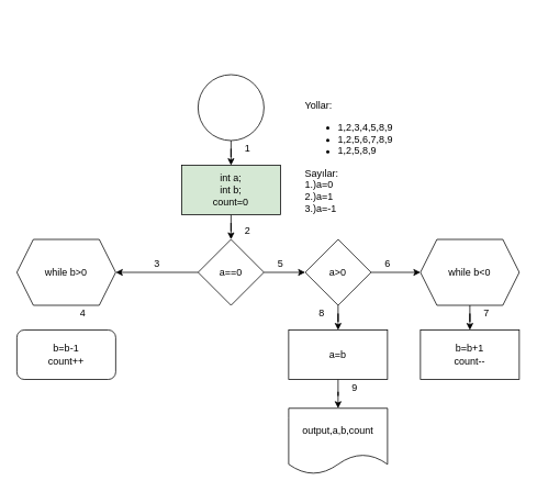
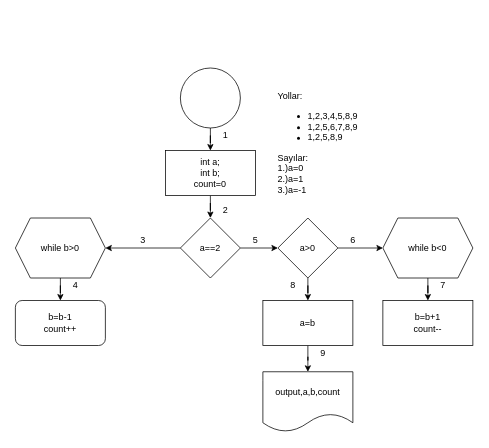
  <mxCell id="0" />
  <mxCell id="1" parent="0" />
  <mxCell id="2" value="" style="edgeStyle=orthogonalEdgeStyle;rounded=0;orthogonalLoop=1;jettySize=auto;html=1;" edge="1" parent="1" source="3" target="5"><mxGeometry relative="1" as="geometry" /></mxCell>
  <mxCell id="3" value="" style="ellipse;whiteSpace=wrap;html=1;aspect=fixed;" vertex="1" parent="1"><mxGeometry x="240" y="90" width="80" height="80" as="geometry" /></mxCell>
  <mxCell id="4" value="" style="edgeStyle=orthogonalEdgeStyle;rounded=0;orthogonalLoop=1;jettySize=auto;html=1;" edge="1" parent="1" source="5" target="8"><mxGeometry relative="1" as="geometry" /></mxCell>
- <mxCell id="5" value="int a;&lt;br&gt;int b;&lt;br&gt;count=0" style="whiteSpace=wrap;html=1;fillColor=#d5e8d4;" vertex="1" parent="1"><mxGeometry x="220" y="200" width="120" height="60" as="geometry" /></mxCell>
+ <mxCell id="5" value="int a;&lt;br&gt;int b;&lt;br&gt;count=0" style="whiteSpace=wrap;html=1;" vertex="1" parent="1"><mxGeometry x="220" y="200" width="120" height="60" as="geometry" /></mxCell>
  <mxCell id="6" value="" style="edgeStyle=orthogonalEdgeStyle;rounded=0;orthogonalLoop=1;jettySize=auto;html=1;" edge="1" parent="1" source="8" target="10"><mxGeometry relative="1" as="geometry" /></mxCell>
  <mxCell id="7" value="" style="edgeStyle=orthogonalEdgeStyle;rounded=0;orthogonalLoop=1;jettySize=auto;html=1;" edge="1" parent="1" source="8" target="14"><mxGeometry relative="1" as="geometry" /></mxCell>
- <mxCell id="8" value="a==0" style="rhombus;whiteSpace=wrap;html=1;" vertex="1" parent="1"><mxGeometry x="240" y="290" width="80" height="80" as="geometry" /></mxCell>
+ <mxCell id="8" value="a==2" style="rhombus;whiteSpace=wrap;html=1;" vertex="1" parent="1"><mxGeometry x="240" y="290" width="80" height="80" as="geometry" /></mxCell>
+ <mxCell id="9" value="" style="edgeStyle=orthogonalEdgeStyle;rounded=0;orthogonalLoop=1;jettySize=auto;html=1;" edge="1" parent="1" source="10" target="11"><mxGeometry relative="1" as="geometry" /></mxCell>
  <mxCell id="10" value="while b&amp;gt;0" style="shape=hexagon;perimeter=hexagonPerimeter2;whiteSpace=wrap;html=1;fixedSize=1;" vertex="1" parent="1"><mxGeometry x="20" y="290" width="120" height="80" as="geometry" /></mxCell>
  <mxCell id="11" value="b=b-1&lt;br&gt;count++" style="whiteSpace=wrap;html=1;rounded=1;" vertex="1" parent="1"><mxGeometry x="20" y="400" width="120" height="60" as="geometry" /></mxCell>
  <mxCell id="12" value="" style="edgeStyle=orthogonalEdgeStyle;rounded=0;orthogonalLoop=1;jettySize=auto;html=1;" edge="1" parent="1" source="14" target="16"><mxGeometry relative="1" as="geometry" /></mxCell>
  <mxCell id="13" value="" style="edgeStyle=orthogonalEdgeStyle;rounded=0;orthogonalLoop=1;jettySize=auto;html=1;" edge="1" parent="1" source="14" target="19"><mxGeometry relative="1" as="geometry" /></mxCell>
  <mxCell id="14" value="a&amp;gt;0" style="rhombus;whiteSpace=wrap;html=1;" vertex="1" parent="1"><mxGeometry x="370" y="290" width="80" height="80" as="geometry" /></mxCell>
  <mxCell id="15" value="" style="edgeStyle=orthogonalEdgeStyle;rounded=0;orthogonalLoop=1;jettySize=auto;html=1;" edge="1" parent="1" source="16" target="17"><mxGeometry relative="1" as="geometry" /></mxCell>
  <mxCell id="16" value="while b&amp;lt;0" style="shape=hexagon;perimeter=hexagonPerimeter2;whiteSpace=wrap;html=1;fixedSize=1;" vertex="1" parent="1"><mxGeometry x="510" y="290" width="120" height="80" as="geometry" /></mxCell>
  <mxCell id="17" value="b=b+1&lt;br&gt;count--" style="whiteSpace=wrap;html=1;" vertex="1" parent="1"><mxGeometry x="510" y="400" width="120" height="60" as="geometry" /></mxCell>
  <mxCell id="18" value="" style="edgeStyle=orthogonalEdgeStyle;rounded=0;orthogonalLoop=1;jettySize=auto;html=1;" edge="1" parent="1" source="19" target="20"><mxGeometry relative="1" as="geometry" /></mxCell>
  <mxCell id="19" value="a=b" style="whiteSpace=wrap;html=1;" vertex="1" parent="1"><mxGeometry x="350" y="400" width="120" height="60" as="geometry" /></mxCell>
  <mxCell id="20" value="output,a,b,count" style="shape=document;whiteSpace=wrap;html=1;boundedLbl=1;" vertex="1" parent="1"><mxGeometry x="350" y="495" width="120" height="80" as="geometry" /></mxCell>
  <mxCell id="21" value="1" style="text;html=1;resizable=0;autosize=1;align=center;verticalAlign=middle;points=[];fillColor=none;strokeColor=none;rounded=0;" vertex="1" parent="1"><mxGeometry x="290" y="170" width="20" height="20" as="geometry" /></mxCell>
  <mxCell id="22" value="2" style="text;html=1;resizable=0;autosize=1;align=center;verticalAlign=middle;points=[];fillColor=none;strokeColor=none;rounded=0;" vertex="1" parent="1"><mxGeometry x="290" y="270" width="20" height="20" as="geometry" /></mxCell>
  <mxCell id="23" value="3" style="text;html=1;resizable=0;autosize=1;align=center;verticalAlign=middle;points=[];fillColor=none;strokeColor=none;rounded=0;" vertex="1" parent="1"><mxGeometry x="180" y="310" width="20" height="20" as="geometry" /></mxCell>
  <mxCell id="24" value="4" style="text;html=1;resizable=0;autosize=1;align=center;verticalAlign=middle;points=[];fillColor=none;strokeColor=none;rounded=0;" vertex="1" parent="1"><mxGeometry x="90" y="370" width="20" height="20" as="geometry" /></mxCell>
  <mxCell id="25" value="5" style="text;html=1;resizable=0;autosize=1;align=center;verticalAlign=middle;points=[];fillColor=none;strokeColor=none;rounded=0;" vertex="1" parent="1"><mxGeometry x="330" y="310" width="20" height="20" as="geometry" /></mxCell>
  <mxCell id="26" value="6" style="text;html=1;resizable=0;autosize=1;align=center;verticalAlign=middle;points=[];fillColor=none;strokeColor=none;rounded=0;" vertex="1" parent="1"><mxGeometry x="460" y="310" width="20" height="20" as="geometry" /></mxCell>
  <mxCell id="27" value="8" style="text;html=1;resizable=0;autosize=1;align=center;verticalAlign=middle;points=[];fillColor=none;strokeColor=none;rounded=0;" vertex="1" parent="1"><mxGeometry x="380" y="370" width="20" height="20" as="geometry" /></mxCell>
  <mxCell id="28" value="9" style="text;html=1;resizable=0;autosize=1;align=center;verticalAlign=middle;points=[];fillColor=none;strokeColor=none;rounded=0;" vertex="1" parent="1"><mxGeometry x="420" y="460" width="20" height="20" as="geometry" /></mxCell>
  <mxCell id="29" value="7" style="text;html=1;resizable=0;autosize=1;align=center;verticalAlign=middle;points=[];fillColor=none;strokeColor=none;rounded=0;" vertex="1" parent="1"><mxGeometry x="580" y="370" width="20" height="20" as="geometry" /></mxCell>
  <mxCell id="30" value="&lt;span&gt;Yollar:&lt;br&gt;&lt;ul&gt;&lt;li&gt;&lt;span&gt;1,2,3,4,5,8,9&lt;/span&gt;&lt;/li&gt;&lt;li&gt;&lt;span&gt;1,2,5,6,7,8,9&lt;/span&gt;&lt;/li&gt;&lt;li&gt;&lt;span&gt;1,2,5,8,9&lt;/span&gt;&lt;/li&gt;&lt;/ul&gt;&lt;div&gt;Sayılar:&lt;/div&gt;&lt;div&gt;1.)a=0&lt;br&gt;2.)a=1&lt;/div&gt;&lt;div&gt;3.)a=-1&lt;/div&gt;&lt;/span&gt;" style="text;html=1;resizable=0;autosize=1;align=left;verticalAlign=middle;points=[];fillColor=none;strokeColor=none;rounded=0;spacing=100;" vertex="1" parent="1"><mxGeometry x="270" y="20" width="320" height="340" as="geometry" /></mxCell>
